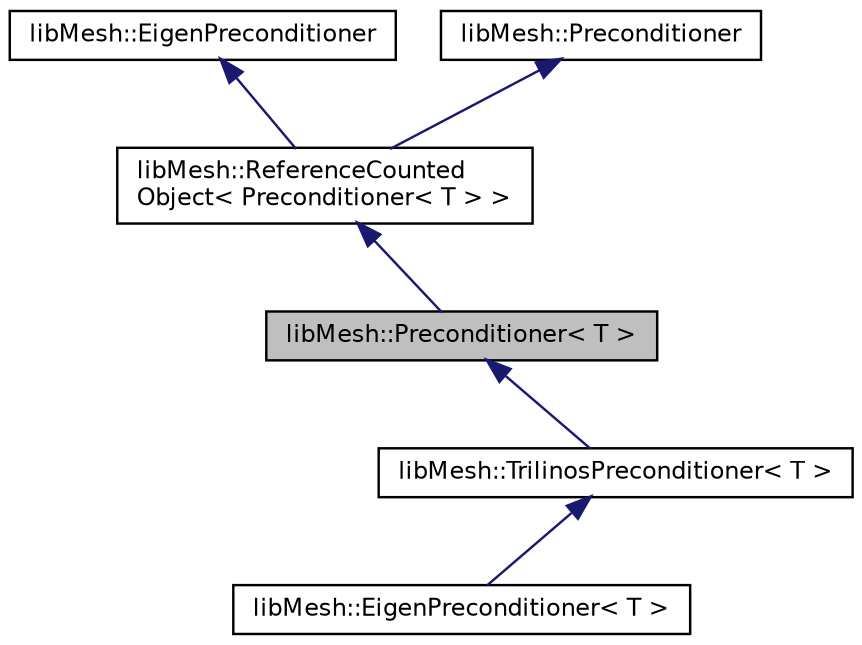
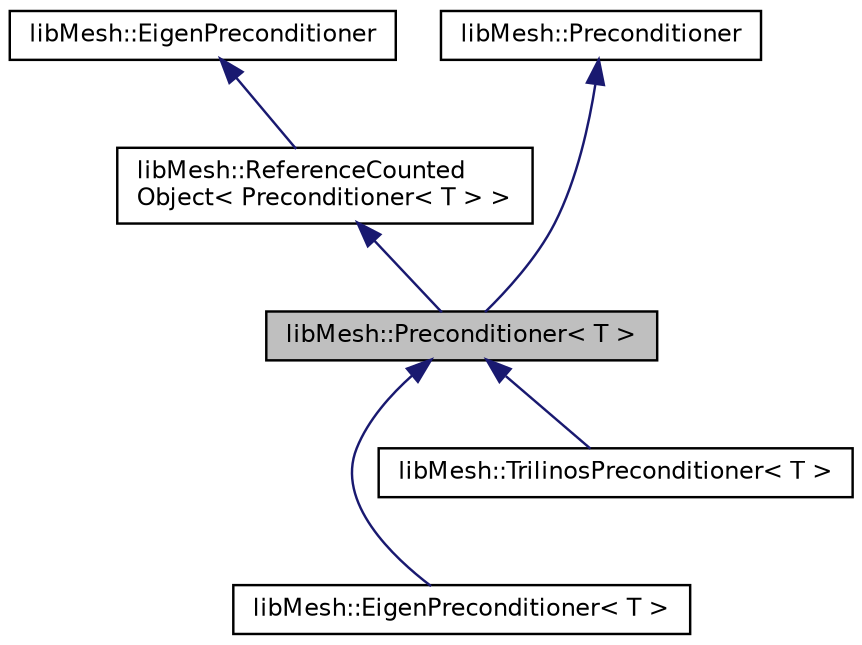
  digraph {
    node [color=black fillcolor=white fontname=Helvetica fontsize=10 shape=record style=filled]
    edge [color=midnightblue dir=back fontname=Helvetica fontsize=10 labelfontname=Helvetica labelfontsize=10 style=solid]
    n1 [fillcolor=grey75 fontcolor=black height=0.2 label="libMesh::Preconditioner\< T \>" width=0.4]
    n2 [height=0.2 label="libMesh::EigenPreconditioner\< T \>" width=0.4]
    n3 [height=0.2 label="libMesh::TrilinosPreconditioner\< T \>" width=0.4]
    n4 [height=0.2 label="libMesh::ReferenceCounted\lObject\< Preconditioner\< T \> \>" width=0.4]
    n5 [height=0.2 label="libMesh::EigenPreconditioner" width=0.4]
    n6 [height=0.2 label="libMesh::Preconditioner" width=0.4]
-   n3 -> n2
+   n1 -> n2
    n1 -> n3
    n4 -> n1
    n5 -> n4
-   n6 -> n4
+   n6 -> n1
  }
